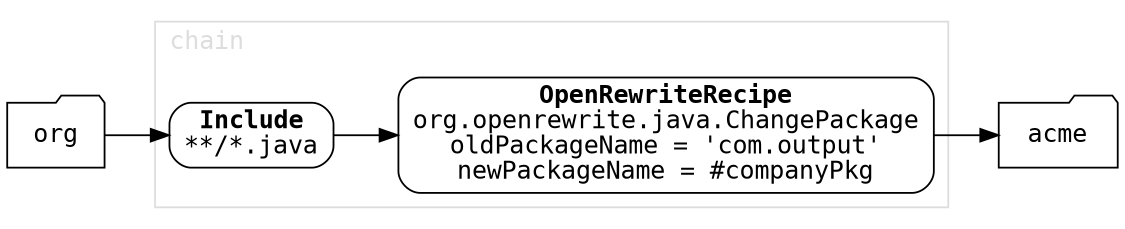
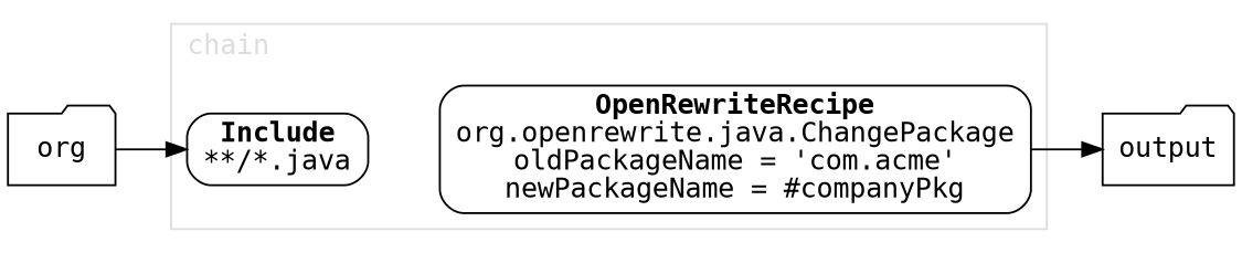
  digraph {
    fontname="DejaVu Sans Mono"
    labeljust=l
    rankdir=LR
    node [fontname="DejaVu Sans Mono" shape=rect style=rounded]
    edge [fontname="DejaVu Sans Mono"]
    n1 [label=<<b>Include</b><br/>**/*.java>]
-   n2 [label=<<b>OpenRewriteRecipe</b><br/>org.openrewrite.java.ChangePackage<br/>oldPackageName = 'com.output'<br/>newPackageName = #companyPkg>]
-   n3 [label=acme shape=folder]
+   n2 [label=<<b>OpenRewriteRecipe</b><br/>org.openrewrite.java.ChangePackage<br/>oldPackageName = 'com.acme'<br/>newPackageName = #companyPkg>]
+   n3 [label=output shape=folder]
    n4 [label=org shape=folder]
    subgraph cluster_1 {
      color="#DDDDDD"
      fontcolor="#dddddd"
      label=chain
      n1
      n2
    }
-   n1 -> n2
    n2 -> n3
    n4 -> n1
  }
